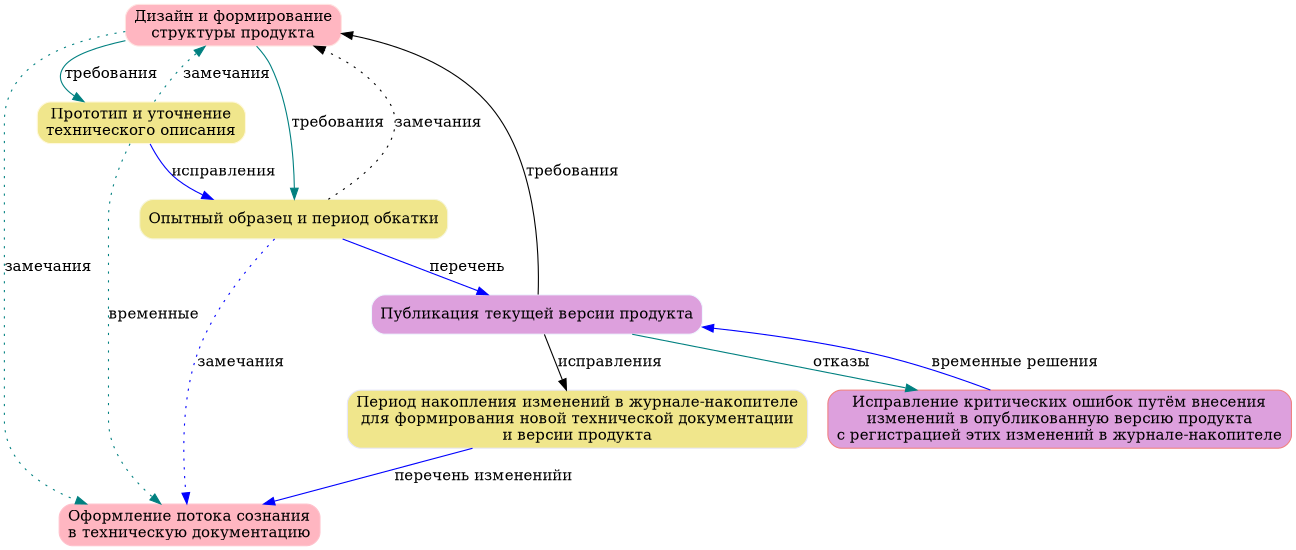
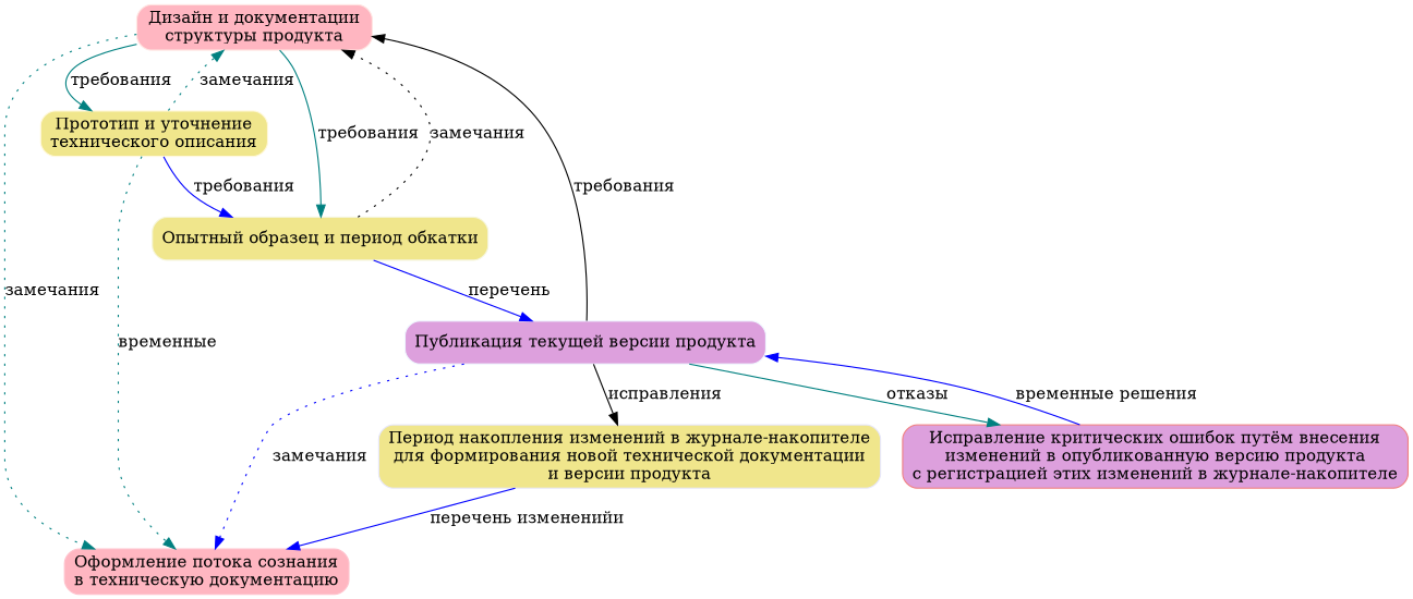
  digraph {
    node [fillcolor=khaki shape=box style="rounded,filled"]
    edge [color=teal]
    n1 [color="#ffc0cb" fillcolor=lightpink label="Оформление потока сознания\nв техническую документацию"]
-   n2 [color="#ffe4e1" fillcolor=lightpink label="Дизайн и формирование\nструктуры продукта"]
+   n2 [color="#ffe4e1" fillcolor=lightpink label="Дизайн и документации\nструктуры продукта"]
    n3 [color="#fff8dc" label="Прототип и уточнение\nтехнического описания"]
    n4 [color="#f5f5dc" label="Опытный образец и период обкатки"]
    n5 [color="#f0f8ff" fillcolor=plum label="Публикация текущей версии продукта"]
    n6 [color="#e6e6fa" label="Период накопления изменений в журнале-накопителе\nдля формирования новой технической документации\nи версии продукта"]
    n7 [color="#f08080" fillcolor=plum label="Исправление критических ошибок путём внесения\nизменений в опубликованную версию продукта\nс регистрацией этих изменений в журнале-накопителе"]
    n2 -> n1 [label="замечания" style=dotted]
    n2 -> n3 [label="требования"]
    n2 -> n4 [label="требования"]
    n3 -> n1 [label="временные" style=dotted]
    n3 -> n2 [label="замечания" style=dotted]
-   n3 -> n4 [color=blue label="исправления"]
-   n4 -> n1 [color=blue label="замечания" style=dotted]
+   n3 -> n4 [color=blue label="требования"]
+   n5 -> n1 [color=blue label="замечания" style=dotted]
    n4 -> n2 [color=black label="замечания" style=dotted]
    n4 -> n5 [color=blue label="перечень"]
    n5 -> n2 [color=black label="требования"]
    n5 -> n6 [color=black label="исправления"]
    n5 -> n7 [label="отказы"]
    n6 -> n1 [color=blue label="перечень измененийи"]
    n7 -> n5 [color=blue label="временные решения"]
  }
